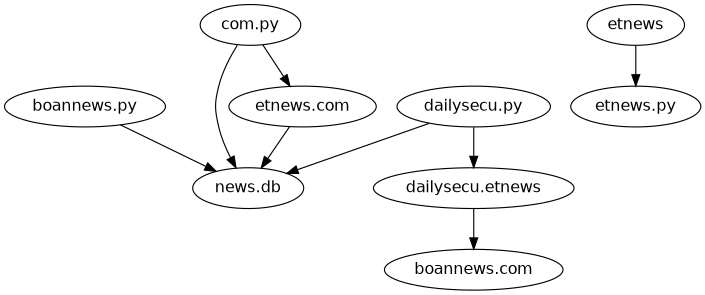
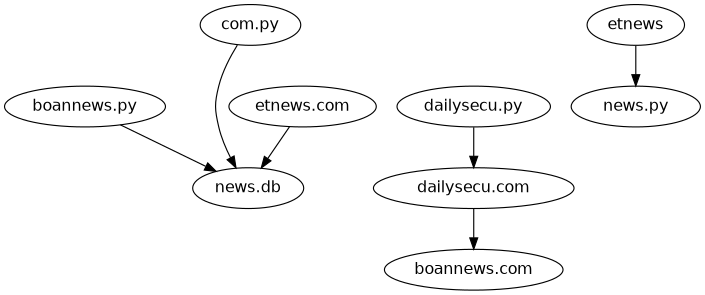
  digraph {
    fontname="DejaVu Sans"
    node [fontname="DejaVu Sans"]
    edge [fontname="DejaVu Sans"]
    "boannews.py"
    "news.db"
    "dailysecu.py"
-   "dailysecu.com" [label="dailysecu.etnews"]
+   "dailysecu.com"
    "boannews.com"
    n6 [label="com.py"]
    "etnews.com"
    n8 [label=etnews]
-   "news.py" [label="etnews.py"]
+   "news.py"
    "boannews.py" -> "news.db"
-   "dailysecu.py" -> "news.db"
    "dailysecu.py" -> "dailysecu.com"
    "dailysecu.com" -> "boannews.com"
    n6 -> "news.db"
-   n6 -> "etnews.com"
    "etnews.com" -> "news.db"
    n8 -> "news.py"
  }
